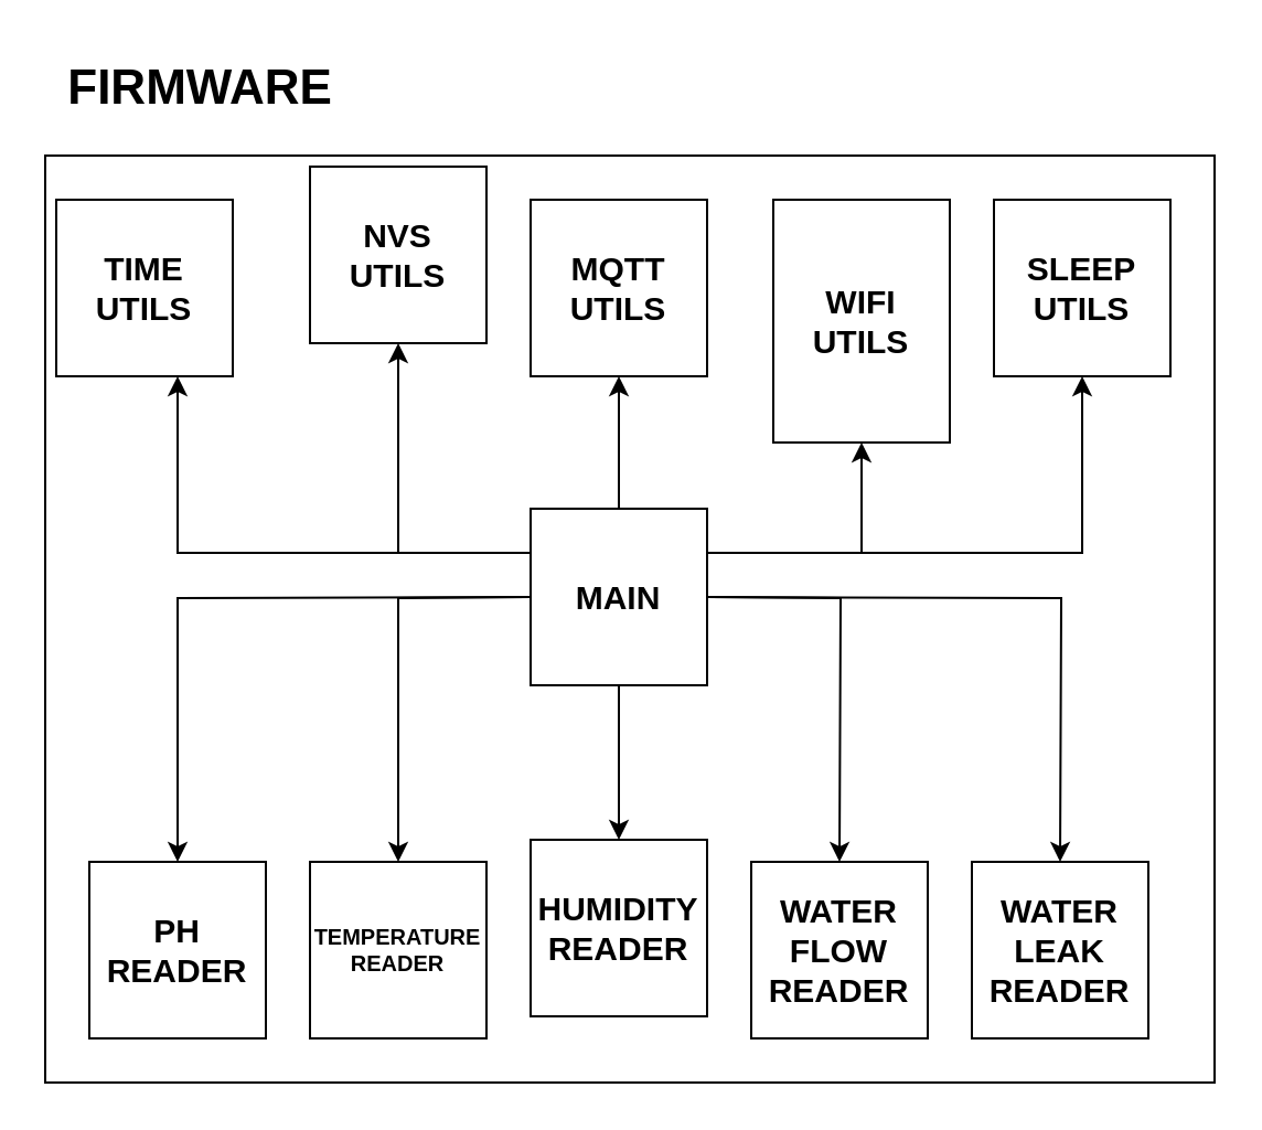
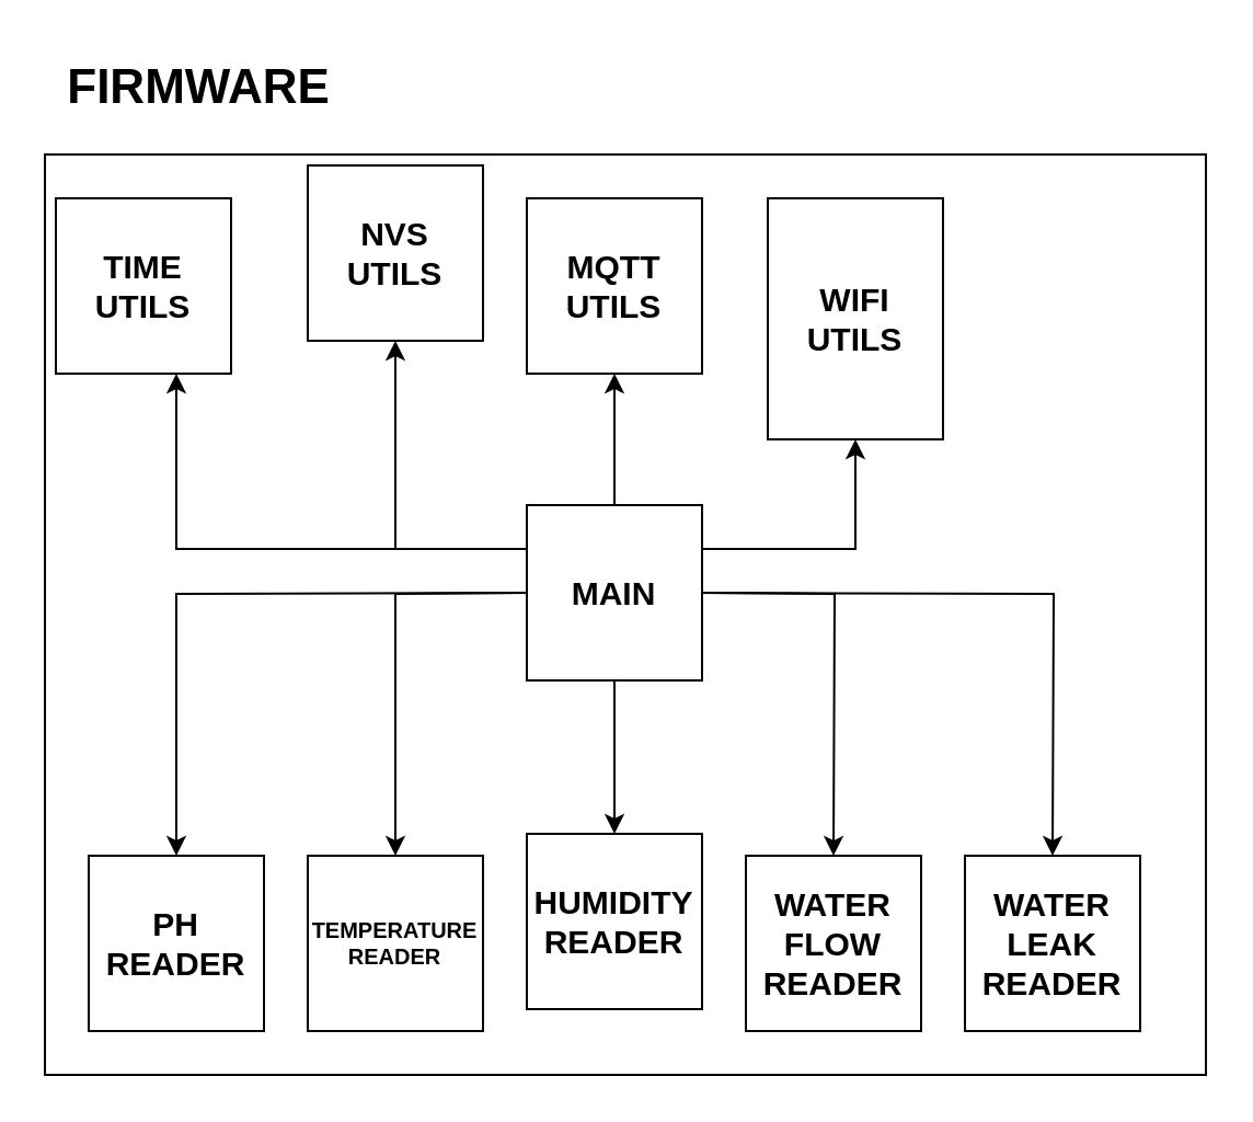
  <mxCell id="0" />
  <mxCell id="1" parent="0" />
  <mxCell id="2" value="" style="rounded=0;whiteSpace=wrap;html=1;fontStyle=1;fontSize=15;" parent="1" vertex="1"><mxGeometry x="20" y="70" width="530" height="420" as="geometry" /></mxCell>
  <mxCell id="3" value="FIRMWARE" style="text;html=1;align=center;verticalAlign=middle;resizable=0;points=[];autosize=1;strokeColor=none;fillColor=none;fontStyle=1;fontSize=22;" parent="1" vertex="1"><mxGeometry x="20" y="20" width="140" height="40" as="geometry" /></mxCell>
  <mxCell id="4" style="edgeStyle=orthogonalEdgeStyle;rounded=0;orthogonalLoop=1;jettySize=auto;html=1;fontStyle=1;fontSize=15;" parent="1" edge="1"><mxGeometry relative="1" as="geometry"><mxPoint x="320" y="270" as="sourcePoint" /><mxPoint x="380" y="390" as="targetPoint" /></mxGeometry></mxCell>
  <mxCell id="5" style="edgeStyle=orthogonalEdgeStyle;rounded=0;orthogonalLoop=1;jettySize=auto;html=1;fontStyle=1;fontSize=15;" parent="1" edge="1"><mxGeometry relative="1" as="geometry"><mxPoint x="320" y="270" as="sourcePoint" /><mxPoint x="480" y="390" as="targetPoint" /></mxGeometry></mxCell>
  <mxCell id="6" value="MQTT&lt;br style=&quot;font-size: 15px;&quot;&gt;UTILS" style="whiteSpace=wrap;html=1;aspect=fixed;fontStyle=1;fontSize=15;" parent="1" vertex="1"><mxGeometry x="240" y="90" width="80" height="80" as="geometry" /></mxCell>
  <mxCell id="7" style="edgeStyle=orthogonalEdgeStyle;rounded=0;orthogonalLoop=1;jettySize=auto;html=1;" parent="1" source="13" target="6" edge="1"><mxGeometry relative="1" as="geometry" /></mxCell>
  <mxCell id="8" style="edgeStyle=orthogonalEdgeStyle;rounded=0;orthogonalLoop=1;jettySize=auto;html=1;" parent="1" source="13" target="15" edge="1"><mxGeometry relative="1" as="geometry" /></mxCell>
  <mxCell id="9" style="edgeStyle=orthogonalEdgeStyle;rounded=0;orthogonalLoop=1;jettySize=auto;html=1;" parent="1" source="13" target="22" edge="1"><mxGeometry relative="1" as="geometry"><Array as="points"><mxPoint x="80" y="250" /></Array></mxGeometry></mxCell>
  <mxCell id="10" style="edgeStyle=orthogonalEdgeStyle;rounded=0;orthogonalLoop=1;jettySize=auto;html=1;" parent="1" source="13" target="24" edge="1"><mxGeometry relative="1" as="geometry"><Array as="points"><mxPoint x="180" y="250" /></Array></mxGeometry></mxCell>
  <mxCell id="11" style="edgeStyle=orthogonalEdgeStyle;rounded=0;orthogonalLoop=1;jettySize=auto;html=1;" parent="1" source="13" target="21" edge="1"><mxGeometry relative="1" as="geometry"><Array as="points"><mxPoint x="390" y="250" /></Array></mxGeometry></mxCell>
- <mxCell id="12" style="edgeStyle=orthogonalEdgeStyle;rounded=0;orthogonalLoop=1;jettySize=auto;html=1;" parent="1" source="13" target="23" edge="1"><mxGeometry relative="1" as="geometry"><Array as="points"><mxPoint x="490" y="250" /></Array></mxGeometry></mxCell>
  <mxCell id="13" value="MAIN" style="whiteSpace=wrap;html=1;aspect=fixed;fontStyle=1;fontSize=15;" parent="1" vertex="1"><mxGeometry x="240" y="230" width="80" height="80" as="geometry" /></mxCell>
  <mxCell id="14" value="WATER&lt;br style=&quot;font-size: 15px;&quot;&gt;LEAK&lt;br style=&quot;font-size: 15px;&quot;&gt;READER" style="whiteSpace=wrap;html=1;aspect=fixed;fontStyle=1;fontSize=15;" parent="1" vertex="1"><mxGeometry x="440" y="390" width="80" height="80" as="geometry" /></mxCell>
  <mxCell id="15" value="HUMIDITY&lt;br style=&quot;font-size: 15px;&quot;&gt;READER" style="whiteSpace=wrap;html=1;aspect=fixed;fontStyle=1;fontSize=15;" parent="1" vertex="1"><mxGeometry x="240" y="380" width="80" height="80" as="geometry" /></mxCell>
  <mxCell id="16" value="WATER&lt;br style=&quot;font-size: 15px;&quot;&gt;FLOW&lt;br style=&quot;font-size: 15px;&quot;&gt;READER" style="whiteSpace=wrap;html=1;aspect=fixed;fontStyle=1;fontSize=15;" parent="1" vertex="1"><mxGeometry x="340" y="390" width="80" height="80" as="geometry" /></mxCell>
  <mxCell id="17" value="TEMPERATURE&lt;br style=&quot;font-size: 10px;&quot;&gt;READER" style="whiteSpace=wrap;html=1;aspect=fixed;fontSize=10;fontStyle=1" parent="1" vertex="1"><mxGeometry x="140" y="390" width="80" height="80" as="geometry" /></mxCell>
  <mxCell id="18" value="PH&lt;br style=&quot;font-size: 15px;&quot;&gt;READER" style="whiteSpace=wrap;html=1;aspect=fixed;fontStyle=1;fontSize=15;" parent="1" vertex="1"><mxGeometry x="40" y="390" width="80" height="80" as="geometry" /></mxCell>
  <mxCell id="19" value="" style="edgeStyle=orthogonalEdgeStyle;rounded=0;orthogonalLoop=1;jettySize=auto;html=1;fontStyle=1;fontSize=15;" parent="1" target="17" edge="1"><mxGeometry relative="1" as="geometry"><mxPoint x="240" y="270" as="sourcePoint" /></mxGeometry></mxCell>
  <mxCell id="20" value="" style="edgeStyle=orthogonalEdgeStyle;rounded=0;orthogonalLoop=1;jettySize=auto;html=1;fontStyle=1;fontSize=15;" parent="1" target="18" edge="1"><mxGeometry relative="1" as="geometry"><mxPoint x="240" y="270" as="sourcePoint" /></mxGeometry></mxCell>
  <mxCell id="21" value="WIFI&lt;br&gt;UTILS" style="whiteSpace=wrap;html=1;aspect=fixed;fontStyle=1;fontSize=15;" parent="1" vertex="1"><mxGeometry x="350" y="90" width="80" height="110" as="geometry" /></mxCell>
  <mxCell id="22" value="TIME&lt;br&gt;UTILS" style="whiteSpace=wrap;html=1;aspect=fixed;fontStyle=1;fontSize=15;" parent="1" vertex="1"><mxGeometry x="25" y="90" width="80" height="80" as="geometry" /></mxCell>
- <mxCell id="23" value="SLEEP&lt;br&gt;UTILS" style="whiteSpace=wrap;html=1;aspect=fixed;fontStyle=1;fontSize=15;" parent="1" vertex="1"><mxGeometry x="450" y="90" width="80" height="80" as="geometry" /></mxCell>
  <mxCell id="24" value="NVS&lt;br style=&quot;font-size: 15px;&quot;&gt;UTILS" style="whiteSpace=wrap;html=1;aspect=fixed;fontStyle=1;fontSize=15;" parent="1" vertex="1"><mxGeometry x="140" y="75" width="80" height="80" as="geometry" /></mxCell>
